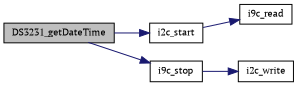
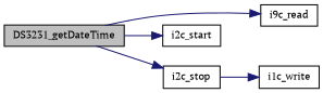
  digraph {
    fontname="PT Serif"
    rankdir=LR
    node [color=black fillcolor=white fontname="PT Serif" fontsize=10 shape=record style=filled]
    edge [color=midnightblue fontname="PT Serif" fontsize=10 labelfontname=Helvetica labelfontsize=10 style=solid]
    n1 [fillcolor=grey75 fontcolor=black height=0.2 label=DS3231_getDateTime width=0.4]
    n2 [height=0.2 label=i9c_read width=0.4]
    n3 [height=0.2 label=i2c_start width=0.4]
-   n4 [height=0.2 label=i9c_stop width=0.4]
-   n5 [height=0.2 label=i2c_write width=0.4]
-   n3 -> n2
+   n4 [height=0.2 label=i2c_stop width=0.4]
+   n5 [height=0.2 label=i1c_write width=0.4]
+   n1 -> n2
    n1 -> n3
    n1 -> n4
    n4 -> n5
  }
